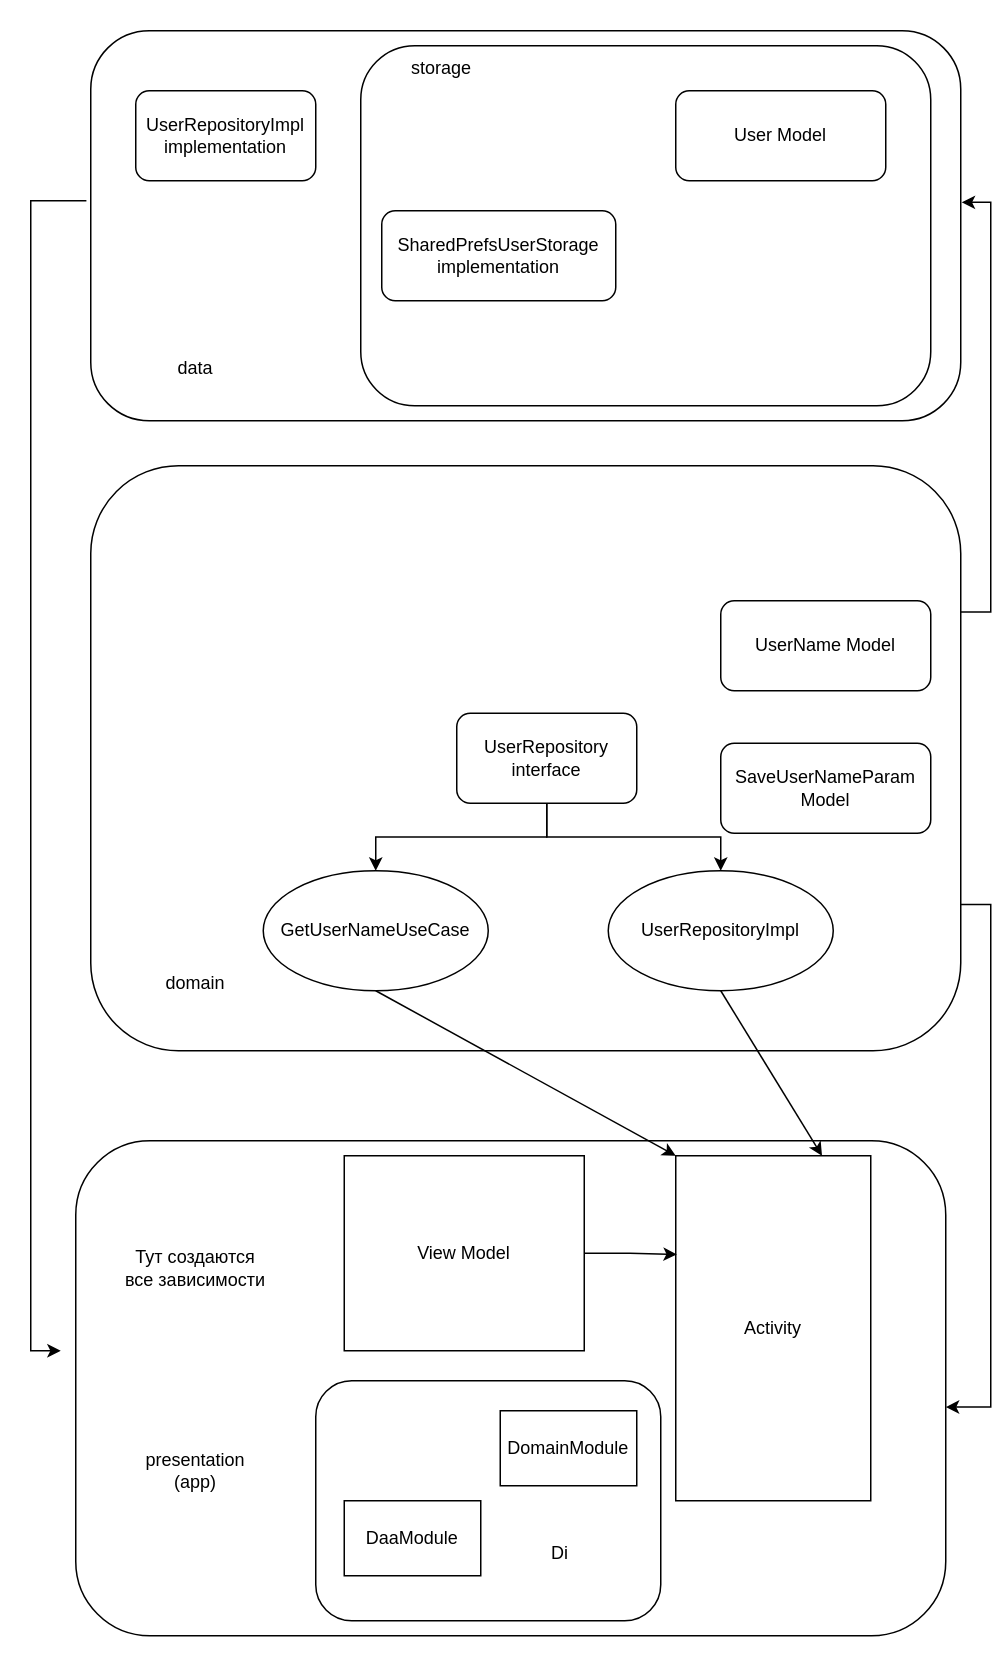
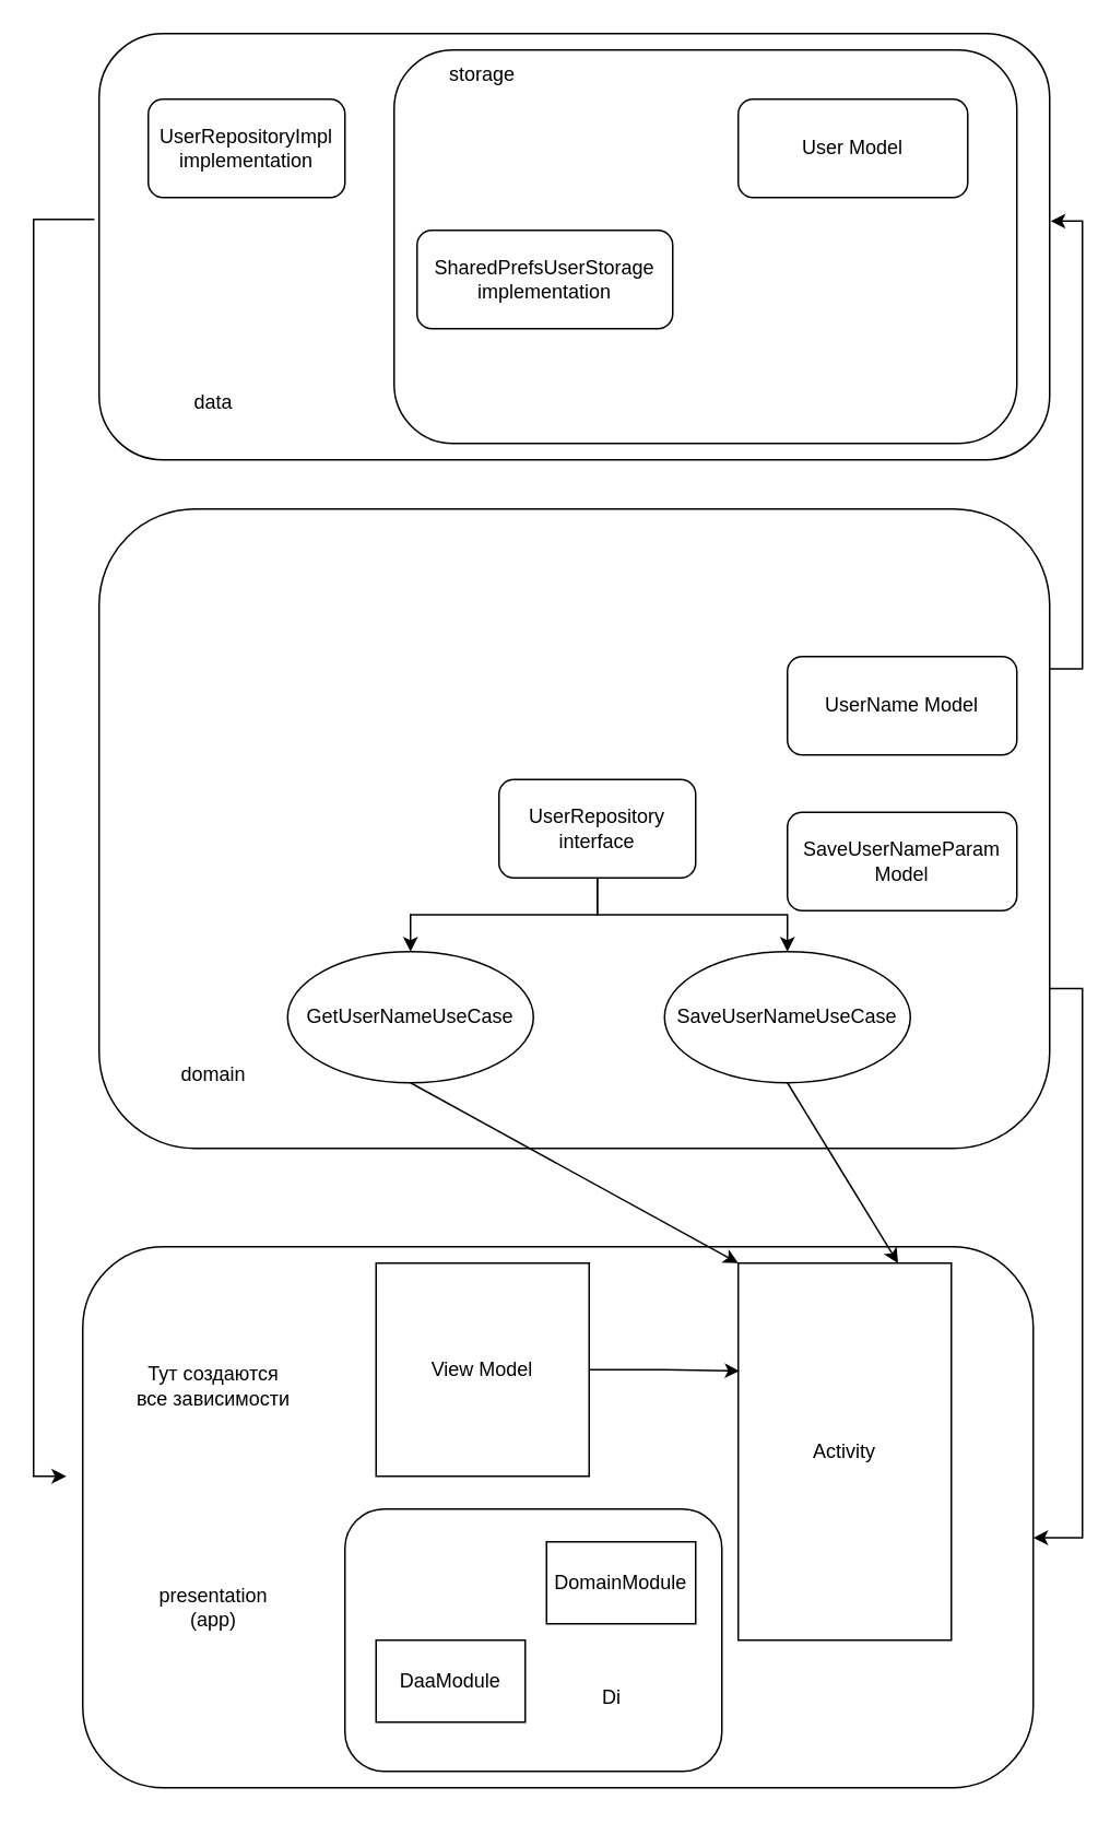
  <mxCell id="0" />
  <mxCell id="1" parent="0" />
  <mxCell id="2" value="" style="rounded=1;whiteSpace=wrap;html=1;" parent="1" vertex="1"><mxGeometry x="50" y="760" width="580" height="330" as="geometry" /></mxCell>
  <mxCell id="3" value="Activity" style="rounded=0;whiteSpace=wrap;html=1;direction=south;" parent="1" vertex="1"><mxGeometry x="450" y="770" width="130" height="230" as="geometry" /></mxCell>
  <mxCell id="4" value="presentation&lt;br&gt;(app)" style="text;html=1;strokeColor=none;fillColor=none;align=center;verticalAlign=middle;whiteSpace=wrap;rounded=0;" parent="1" vertex="1"><mxGeometry x="90" y="965" width="80" height="30" as="geometry" /></mxCell>
  <mxCell id="5" style="edgeStyle=orthogonalEdgeStyle;rounded=0;orthogonalLoop=1;jettySize=auto;html=1;exitX=1;exitY=0.25;exitDx=0;exitDy=0;entryX=1.001;entryY=0.44;entryDx=0;entryDy=0;entryPerimeter=0;" parent="1" source="7" target="14" edge="1"><mxGeometry relative="1" as="geometry" /></mxCell>
  <mxCell id="6" style="edgeStyle=orthogonalEdgeStyle;rounded=0;orthogonalLoop=1;jettySize=auto;html=1;exitX=1;exitY=0.75;exitDx=0;exitDy=0;entryX=1;entryY=0.538;entryDx=0;entryDy=0;entryPerimeter=0;" parent="1" source="7" target="2" edge="1"><mxGeometry relative="1" as="geometry" /></mxCell>
  <mxCell id="7" value="" style="rounded=1;whiteSpace=wrap;html=1;" parent="1" vertex="1"><mxGeometry x="60" y="310" width="580" height="390" as="geometry" /></mxCell>
  <mxCell id="8" value="domain" style="text;html=1;strokeColor=none;fillColor=none;align=center;verticalAlign=middle;whiteSpace=wrap;rounded=0;" parent="1" vertex="1"><mxGeometry x="90" y="640" width="80" height="30" as="geometry" /></mxCell>
  <mxCell id="9" value="GetUserNameUseCase" style="ellipse;whiteSpace=wrap;html=1;" parent="1" vertex="1"><mxGeometry x="175" y="580" width="150" height="80" as="geometry" /></mxCell>
- <mxCell id="10" value="UserRepositoryImpl" style="ellipse;whiteSpace=wrap;html=1;" parent="1" vertex="1"><mxGeometry x="405" y="580" width="150" height="80" as="geometry" /></mxCell>
+ <mxCell id="10" value="SaveUserNameUseCase" style="ellipse;whiteSpace=wrap;html=1;" parent="1" vertex="1"><mxGeometry x="405" y="580" width="150" height="80" as="geometry" /></mxCell>
  <mxCell id="11" value="" style="endArrow=classic;html=1;rounded=0;exitX=0.5;exitY=1;exitDx=0;exitDy=0;entryX=0;entryY=1;entryDx=0;entryDy=0;" parent="1" source="9" target="3" edge="1"><mxGeometry width="50" height="50" relative="1" as="geometry"><mxPoint x="235" y="440" as="sourcePoint" /><mxPoint x="270" y="530" as="targetPoint" /></mxGeometry></mxCell>
  <mxCell id="12" value="" style="endArrow=classic;html=1;rounded=0;entryX=0;entryY=0.25;entryDx=0;entryDy=0;exitX=0.5;exitY=1;exitDx=0;exitDy=0;" parent="1" source="10" target="3" edge="1"><mxGeometry width="50" height="50" relative="1" as="geometry"><mxPoint x="470" y="540" as="sourcePoint" /><mxPoint x="565.002" y="605" as="targetPoint" /></mxGeometry></mxCell>
  <mxCell id="13" style="edgeStyle=orthogonalEdgeStyle;rounded=0;orthogonalLoop=1;jettySize=auto;html=1;exitX=-0.005;exitY=0.436;exitDx=0;exitDy=0;exitPerimeter=0;" parent="1" source="14" edge="1"><mxGeometry relative="1" as="geometry"><mxPoint x="40" y="900" as="targetPoint" /><Array as="points"><mxPoint x="20" y="133" /><mxPoint x="20" y="900" /></Array></mxGeometry></mxCell>
  <mxCell id="14" value="" style="rounded=1;whiteSpace=wrap;html=1;" parent="1" vertex="1"><mxGeometry x="60" y="20" width="580" height="260" as="geometry" /></mxCell>
  <mxCell id="15" value="data" style="text;html=1;strokeColor=none;fillColor=none;align=center;verticalAlign=middle;whiteSpace=wrap;rounded=0;" parent="1" vertex="1"><mxGeometry x="90" y="230" width="80" height="30" as="geometry" /></mxCell>
  <mxCell id="16" value="UserRepositoryImpl&lt;br&gt;implementation" style="rounded=1;whiteSpace=wrap;html=1;" parent="1" vertex="1"><mxGeometry x="90" y="60" width="120" height="60" as="geometry" /></mxCell>
  <mxCell id="17" value="SaveUserNameParam&lt;br&gt;Model" style="rounded=1;whiteSpace=wrap;html=1;" parent="1" vertex="1"><mxGeometry x="480" y="495" width="140" height="60" as="geometry" /></mxCell>
  <mxCell id="18" value="UserName Model" style="rounded=1;whiteSpace=wrap;html=1;" parent="1" vertex="1"><mxGeometry x="480" y="400" width="140" height="60" as="geometry" /></mxCell>
  <mxCell id="19" style="edgeStyle=orthogonalEdgeStyle;rounded=0;orthogonalLoop=1;jettySize=auto;html=1;" parent="1" source="21" target="9" edge="1"><mxGeometry relative="1" as="geometry" /></mxCell>
  <mxCell id="20" style="edgeStyle=orthogonalEdgeStyle;rounded=0;orthogonalLoop=1;jettySize=auto;html=1;exitX=0.5;exitY=1;exitDx=0;exitDy=0;" parent="1" source="21" target="10" edge="1"><mxGeometry relative="1" as="geometry" /></mxCell>
  <mxCell id="21" value="UserRepository&lt;br&gt;interface" style="rounded=1;whiteSpace=wrap;html=1;" parent="1" vertex="1"><mxGeometry x="304" y="475" width="120" height="60" as="geometry" /></mxCell>
  <mxCell id="22" value="Тут создаются все зависимости" style="text;html=1;strokeColor=none;fillColor=none;align=center;verticalAlign=middle;whiteSpace=wrap;rounded=0;" parent="1" vertex="1"><mxGeometry x="80" y="830" width="100" height="30" as="geometry" /></mxCell>
  <mxCell id="23" value="SharedPrefsUserStorage&lt;br&gt;implementation" style="rounded=1;whiteSpace=wrap;html=1;" parent="1" vertex="1"><mxGeometry x="254" y="140" width="156" height="60" as="geometry" /></mxCell>
  <mxCell id="24" value="" style="rounded=1;whiteSpace=wrap;html=1;fillColor=none;shadow=0;glass=0;" parent="1" vertex="1"><mxGeometry x="240" y="30" width="380" height="240" as="geometry" /></mxCell>
  <mxCell id="25" value="storage" style="text;html=1;strokeColor=none;fillColor=none;align=center;verticalAlign=middle;whiteSpace=wrap;rounded=0;" parent="1" vertex="1"><mxGeometry x="254" y="30" width="80" height="30" as="geometry" /></mxCell>
  <mxCell id="26" value="User Model" style="rounded=1;whiteSpace=wrap;html=1;" parent="1" vertex="1"><mxGeometry x="450" y="60" width="140" height="60" as="geometry" /></mxCell>
  <mxCell id="27" style="edgeStyle=orthogonalEdgeStyle;rounded=0;orthogonalLoop=1;jettySize=auto;html=1;exitX=0.5;exitY=0;exitDx=0;exitDy=0;entryX=0.286;entryY=0.994;entryDx=0;entryDy=0;entryPerimeter=0;" edge="1" parent="1" source="28" target="3"><mxGeometry relative="1" as="geometry" /></mxCell>
- <mxCell id="28" value="View Model" style="rounded=0;whiteSpace=wrap;html=1;direction=south;" vertex="1" parent="1"><mxGeometry x="229" y="770" width="160" height="130" as="geometry" /></mxCell>
+ <mxCell id="28" value="View Model" style="rounded=0;whiteSpace=wrap;html=1;direction=south;" vertex="1" parent="1"><mxGeometry x="229" y="770" width="130" height="130" as="geometry" /></mxCell>
  <mxCell id="29" value="DaaModule" style="rounded=0;whiteSpace=wrap;html=1;" vertex="1" parent="1"><mxGeometry x="229" y="1000" width="91" height="50" as="geometry" /></mxCell>
  <mxCell id="30" value="DomainModule" style="rounded=0;whiteSpace=wrap;html=1;" vertex="1" parent="1"><mxGeometry x="333" y="940" width="91" height="50" as="geometry" /></mxCell>
  <mxCell id="31" value="" style="rounded=1;whiteSpace=wrap;html=1;fillColor=none;" vertex="1" parent="1"><mxGeometry x="210" y="920" width="230" height="160" as="geometry" /></mxCell>
  <mxCell id="32" value="Di" style="text;html=1;strokeColor=none;fillColor=none;align=center;verticalAlign=middle;whiteSpace=wrap;rounded=0;" vertex="1" parent="1"><mxGeometry x="333" y="1020" width="80" height="30" as="geometry" /></mxCell>
